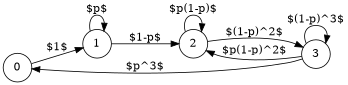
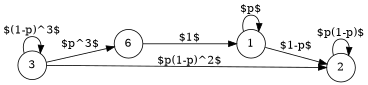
  digraph {
    rankdir=LR
    node [shape=circle]
-   0
+   0 [label=6]
    1
    2
    3
    0 -> 1 [label="$1$"]
    1 -> 1 [label="$p$"]
    1 -> 2 [label="$1-p$"]
    2 -> 2 [label="$p(1-p)$"]
-   2 -> 3 [label="$(1-p)^2$"]
    3 -> 0 [label="$p^3$"]
    3 -> 2 [label="$p(1-p)^2$"]
    3 -> 3 [label="$(1-p)^3$"]
  }
